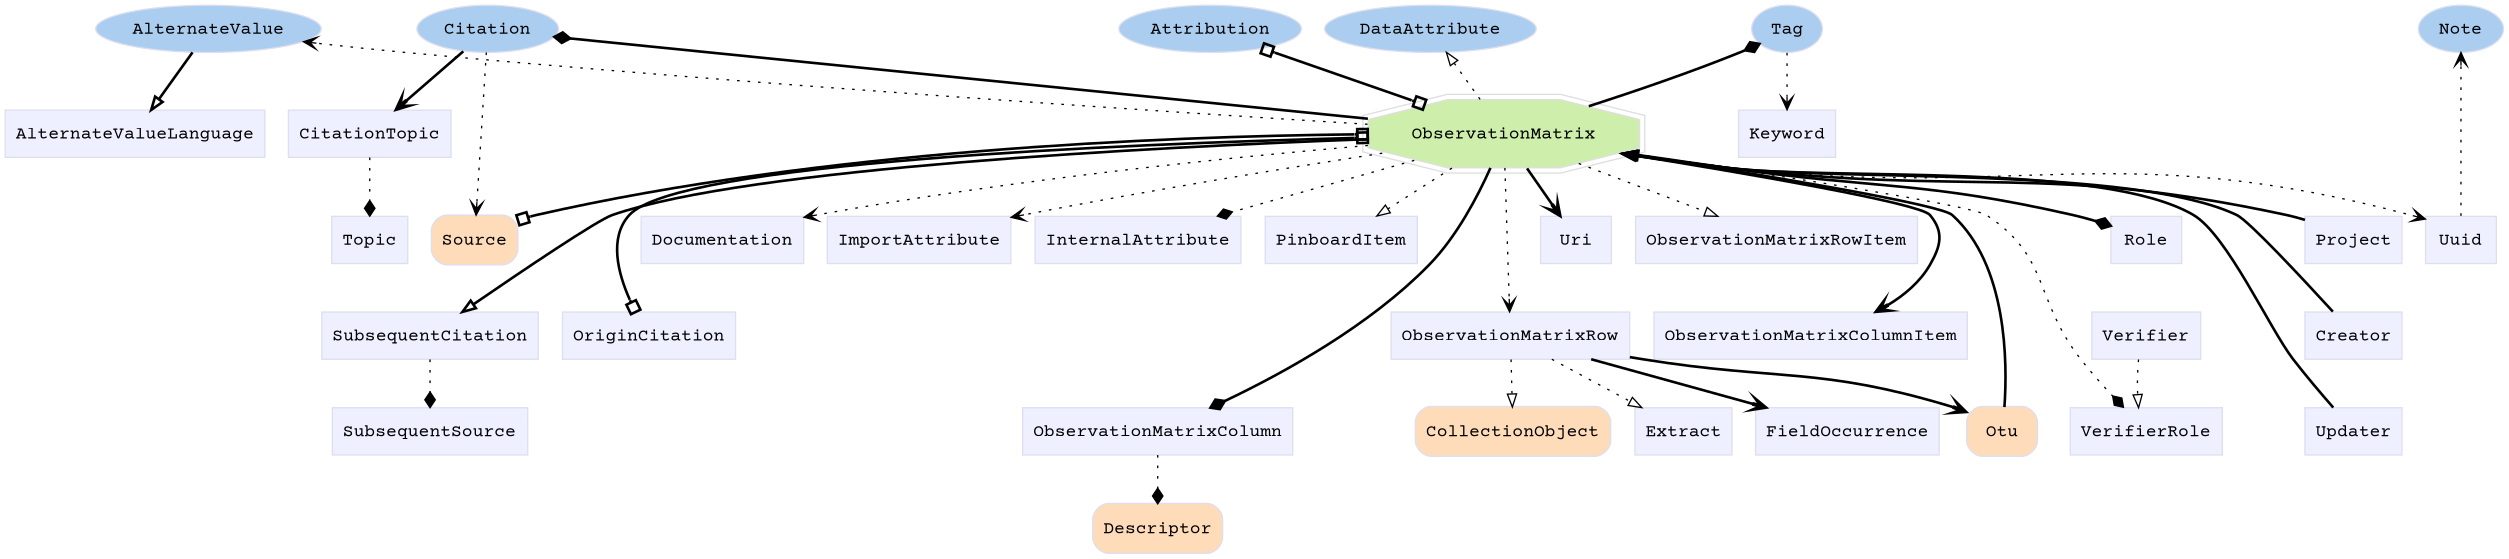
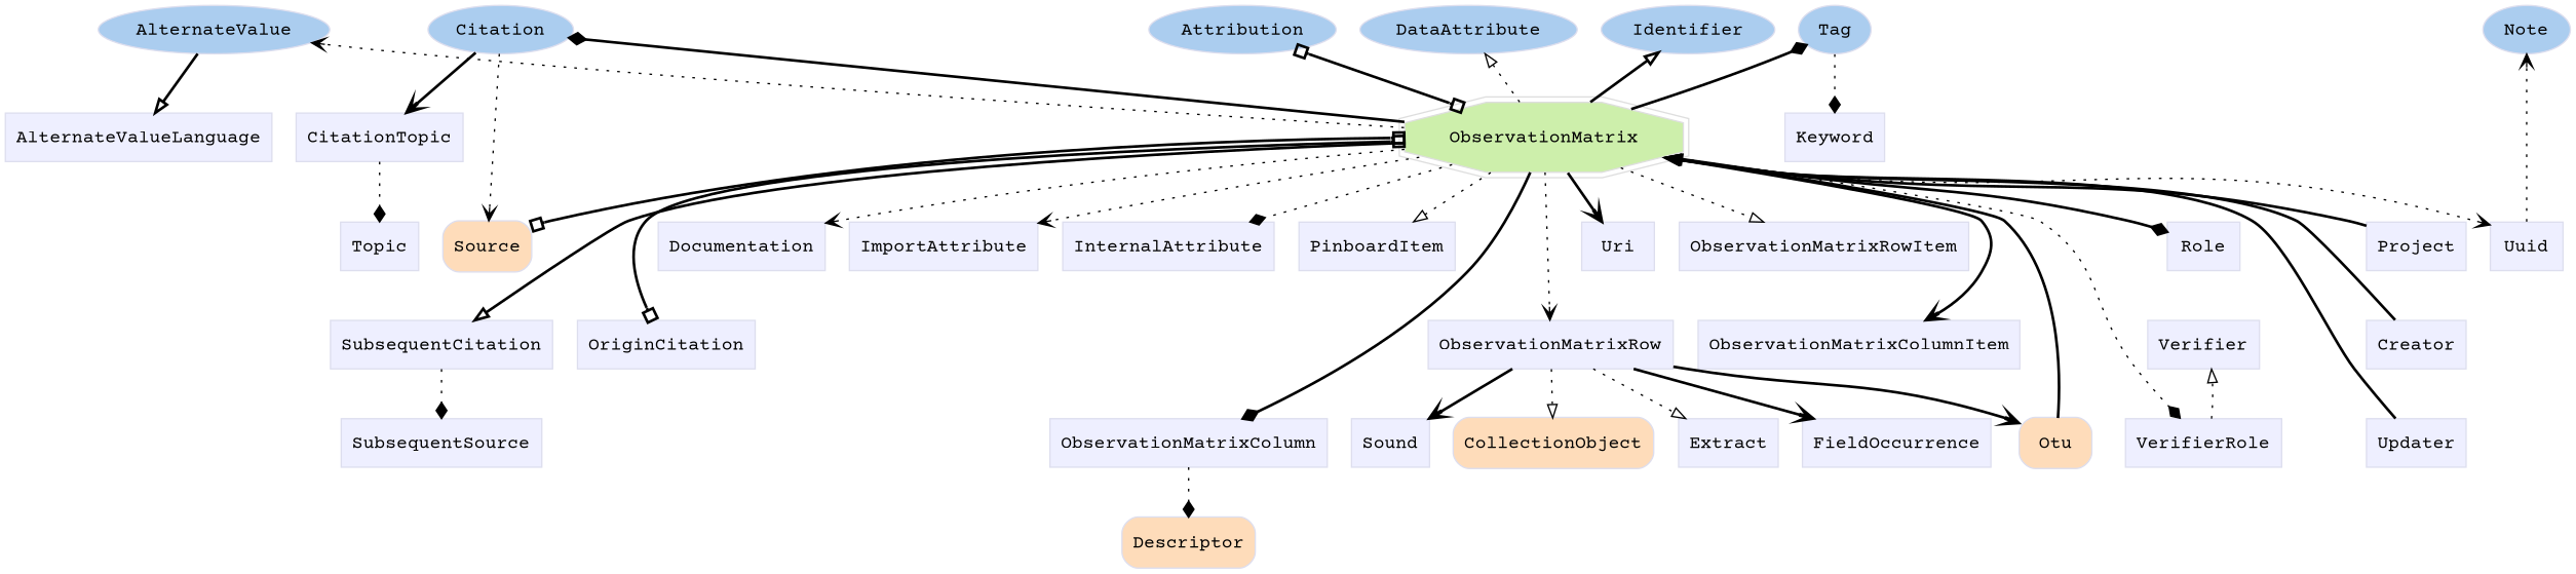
  digraph {
    fontname="Courier Prime"
    rankdir=TB
    node [color="#dddeee" fillcolor="#eeefff" fontname="Courier Prime" group=supporting shape=box style=filled]
    edge [arrowhead=vee fontname="Courier Prime" style=bold]
    n1 [fillcolor="#abcdef" group=annotator height=0.5 label=AlternateValue shape=oval width=1.8387]
    n2 [fillcolor="#abcdef" group=annotator height=0.5 label=Citation shape=oval width=1.1279]
    n3 [fillcolor="#abcdef" group=annotator height=0.5 label=DataAttribute shape=oval width=1.7108]
+   n4 [fillcolor="#abcdef" group=annotator height=0.5 label=Identifier shape=oval width=1.2558]
    n5 [fillcolor="#abcdef" group=annotator height=0.5 label=Tag shape=oval width=0.75]
    n6 [fillcolor="#abcdef" group=annotator height=0.5 label=Note shape=oval width=0.80088]
    n7 [fillcolor="#abcdef" group=annotator height=0.5 label=Attribution shape=oval width=1.4406]
    n8 [fillcolor="#fedcba" group=core height=0.51389 label=CollectionObject shape=Mrecord width=1.5035]
    n9 [fillcolor="#fedcba" group=core height=0.51389 label=Descriptor shape=Mrecord width=1.0139]
    n10 [fillcolor="#fedcba" group=core height=0.51389 label=Otu shape=Mrecord width=0.75]
    n11 [fillcolor="#fedcba" group=core height=0.51389 label=Source shape=Mrecord width=0.75]
    n12 [color="#dedede" fillcolor="#cdefab" group=target height=0.61111 label=ObservationMatrix shape=doubleoctagon width=2.563]
    n13 [height=0.5 label=AlternateValueLanguage width=2.0868]
    n14 [height=0.5 label=CitationTopic width=1.2639]
    n15 [height=0.5 label=ObservationMatrixRow width=2.0139]
    n16 [height=0.5 label=ObservationMatrixColumn width=2.2743]
    n17 [height=0.5 label=Documentation width=1.3889]
    n18 [height=0.5 label=Extract width=0.76389]
    n19 [height=0.5 label=FieldOccurrence width=1.4722]
    n20 [height=0.5 label=ImportAttribute width=1.4201]
    n21 [height=0.5 label=InternalAttribute width=1.4826]
    n22 [height=0.5 label=Keyword width=0.92014]
    n23 [height=0.5 label=ObservationMatrixColumnItem width=2.6285]
    n24 [height=0.5 label=ObservationMatrixRowItem width=2.3681]
    n25 [height=0.5 label=PinboardItem width=1.2535]
    n26 [height=0.5 label=Role width=0.75]
+   n27 [height=0.5 label=Sound width=0.75]
    n28 [height=0.5 label=SubsequentCitation width=1.691]
    n29 [height=0.5 label=SubsequentSource width=1.6076]
    n30 [height=0.5 label=Topic width=0.75]
    n31 [height=0.5 label=Uri width=0.75]
    n32 [height=0.5 label=Uuid width=0.75]
    n33 [height=0.5 label=VerifierRole width=1.1493]
    n34 [height=0.5 label=Verifier width=0.79514]
    n35 [height=0.5 label=Creator width=0.78472]
    n36 [height=0.5 label=Project width=0.75347]
    n37 [height=0.5 label=Updater width=0.82639]
    n38 [height=0.5 label=OriginCitation width=1.316]
    subgraph sub_1 {
      rank=min
      n1
      n2
      n3
+     n4
      n5
      n6
      n7
    }
    subgraph sub_2 {
      n8
      n9
      n10
      n11
    }
    subgraph sub_3 {
      n12
      n13
      n14
      n15
      n16
      n17
      n18
      n19
      n20
      n21
      n22
      n23
      n24
      n25
      n26
+     n27
      n28
      n29
      n30
      n31
      n32
      n33
      n34
      n35
      n36
      n37
      n38
    }
    n1 -> n13 [arrowhead=onormal]
    n2 -> n11 [style=dotted]
    n2 -> n14
-   n5 -> n22 [style=dotted]
+   n5 -> n22 [arrowhead=diamond style=dotted]
    n11 -> n28 [style=invis arrowhead=""]
    n11 -> n38 [style=invis arrowhead=""]
    n12 -> n1 [style=dotted]
    n12 -> n2 [arrowhead=diamond]
    n12 -> n3 [arrowhead=onormal style=dotted]
+   n12 -> n4 [arrowhead=onormal]
    n12 -> n5 [arrowhead=diamond]
    n12 -> n7 [arrowhead=obox arrowtail=obox dir=both]
    n12 -> n10 [dir=back arrowhead=""]
    n12 -> n11 [arrowhead=obox arrowtail=obox dir=both]
    n12 -> n15 [style=dotted]
    n12 -> n16 [arrowhead=diamond]
    n12 -> n17 [style=dotted]
    n12 -> n20 [style=dotted]
    n12 -> n21 [arrowhead=diamond style=dotted]
    n12 -> n23
    n12 -> n24 [arrowhead=onormal style=dotted]
    n12 -> n25 [arrowhead=onormal style=dotted]
    n12 -> n26 [arrowhead=diamond]
    n12 -> n28 [arrowhead=onormal]
    n12 -> n31
    n12 -> n32 [style=dotted]
    n12 -> n33 [arrowhead=diamond style=dotted]
    n12 -> n35 [dir=back arrowhead=""]
    n12 -> n36 [dir=back arrowhead=""]
    n12 -> n37 [dir=back arrowhead=""]
    n12 -> n38 [arrowhead=obox arrowtail=obox dir=both]
    n14 -> n30 [arrowhead=diamond style=dotted]
    n15 -> n8 [arrowhead=onormal style=dotted]
    n15 -> n10
    n15 -> n16 [style=invis arrowhead=""]
    n15 -> n18 [arrowhead=onormal style=dotted]
    n15 -> n19
+   n15 -> n27
    n16 -> n9 [arrowhead=diamond style=dotted]
    n24 -> n15 [style=invis arrowhead=""]
    n24 -> n23 [style=invis arrowhead=""]
    n26 -> n34 [style=invis arrowhead=""]
    n28 -> n29 [arrowhead=diamond style=dotted]
    n32 -> n6 [style=dotted]
-   n34 -> n33 [arrowhead=onormal style=dotted]
+   n33 -> n34 [arrowhead=onormal style=dotted]
    n35 -> n37 [style=invis arrowhead=""]
    n36 -> n35 [style=invis arrowhead=""]
  }
